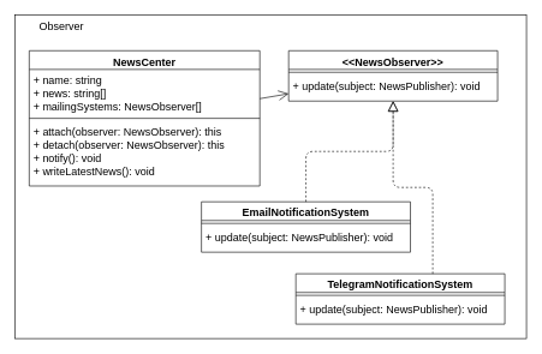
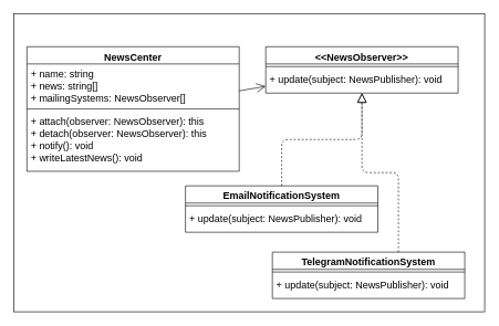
  <mxCell id="0" />
  <mxCell id="1" parent="0" />
  <mxCell id="2" value="" style="rounded=0;whiteSpace=wrap;html=1;" vertex="1" parent="1"><mxGeometry x="20" y="20" width="710" height="450" as="geometry" /></mxCell>
- <mxCell id="3" value="Observer" style="text;html=1;strokeColor=none;fillColor=none;align=center;verticalAlign=middle;whiteSpace=wrap;rounded=0;fontSize=15;" vertex="1" parent="1"><mxGeometry x="20" y="20" width="130" height="30" as="geometry" /></mxCell>
  <mxCell id="4" value="&lt;&lt;NewsObserver&gt;&gt;" style="swimlane;fontStyle=1;align=center;verticalAlign=top;childLayout=stackLayout;horizontal=1;startSize=26;horizontalStack=0;resizeParent=1;resizeParentMax=0;resizeLast=0;collapsible=1;marginBottom=0;fontSize=15;" vertex="1" parent="1"><mxGeometry x="400" y="70" width="290" height="70" as="geometry" /></mxCell>
  <mxCell id="5" value="" style="line;strokeWidth=1;fillColor=none;align=left;verticalAlign=middle;spacingTop=-1;spacingLeft=3;spacingRight=3;rotatable=0;labelPosition=right;points=[];portConstraint=eastwest;strokeColor=inherit;fontSize=15;" vertex="1" parent="4"><mxGeometry y="26" width="290" height="8" as="geometry" /></mxCell>
  <mxCell id="6" value="+ update(subject: NewsPublisher): void" style="text;strokeColor=none;fillColor=none;align=left;verticalAlign=top;spacingLeft=4;spacingRight=4;overflow=hidden;rotatable=0;points=[[0,0.5],[1,0.5]];portConstraint=eastwest;fontSize=15;" vertex="1" parent="4"><mxGeometry y="34" width="290" height="36" as="geometry" /></mxCell>
  <mxCell id="7" value="NewsCenter" style="swimlane;fontStyle=1;align=center;verticalAlign=top;childLayout=stackLayout;horizontal=1;startSize=26;horizontalStack=0;resizeParent=1;resizeParentMax=0;resizeLast=0;collapsible=1;marginBottom=0;fontSize=15;" vertex="1" parent="1"><mxGeometry x="40" y="70" width="320" height="188" as="geometry" /></mxCell>
  <mxCell id="8" value="+ name: string&#10;+ news: string[]&#10;+ mailingSystems: NewsObserver[]" style="text;strokeColor=none;fillColor=none;align=left;verticalAlign=top;spacingLeft=4;spacingRight=4;overflow=hidden;rotatable=0;points=[[0,0.5],[1,0.5]];portConstraint=eastwest;fontSize=15;" vertex="1" parent="7"><mxGeometry y="26" width="320" height="64" as="geometry" /></mxCell>
  <mxCell id="9" value="" style="line;strokeWidth=1;fillColor=none;align=left;verticalAlign=middle;spacingTop=-1;spacingLeft=3;spacingRight=3;rotatable=0;labelPosition=right;points=[];portConstraint=eastwest;strokeColor=inherit;fontSize=15;" vertex="1" parent="7"><mxGeometry y="90" width="320" height="8" as="geometry" /></mxCell>
  <mxCell id="10" value="+ attach(observer: NewsObserver): this&#10;+ detach(observer: NewsObserver): this&#10;+ notify(): void&#10;+ writeLatestNews(): void" style="text;strokeColor=none;fillColor=none;align=left;verticalAlign=top;spacingLeft=4;spacingRight=4;overflow=hidden;rotatable=0;points=[[0,0.5],[1,0.5]];portConstraint=eastwest;fontSize=15;" vertex="1" parent="7"><mxGeometry y="98" width="320" height="90" as="geometry" /></mxCell>
  <mxCell id="11" value="" style="endArrow=open;endFill=1;endSize=12;html=1;fontSize=15;" edge="1" parent="1" source="7" target="4"><mxGeometry width="160" relative="1" as="geometry"><mxPoint x="480" y="430" as="sourcePoint" /><mxPoint x="640" y="430" as="targetPoint" /></mxGeometry></mxCell>
  <mxCell id="12" value="EmailNotificationSystem&#10;" style="swimlane;fontStyle=1;align=center;verticalAlign=top;childLayout=stackLayout;horizontal=1;startSize=26;horizontalStack=0;resizeParent=1;resizeParentMax=0;resizeLast=0;collapsible=1;marginBottom=0;fontSize=15;" vertex="1" parent="1"><mxGeometry x="279" y="280" width="290" height="70" as="geometry" /></mxCell>
  <mxCell id="13" value="" style="line;strokeWidth=1;fillColor=none;align=left;verticalAlign=middle;spacingTop=-1;spacingLeft=3;spacingRight=3;rotatable=0;labelPosition=right;points=[];portConstraint=eastwest;strokeColor=inherit;fontSize=15;" vertex="1" parent="12"><mxGeometry y="26" width="290" height="8" as="geometry" /></mxCell>
  <mxCell id="14" value="+ update(subject: NewsPublisher): void" style="text;strokeColor=none;fillColor=none;align=left;verticalAlign=top;spacingLeft=4;spacingRight=4;overflow=hidden;rotatable=0;points=[[0,0.5],[1,0.5]];portConstraint=eastwest;fontSize=15;" vertex="1" parent="12"><mxGeometry y="34" width="290" height="36" as="geometry" /></mxCell>
  <mxCell id="15" value="TelegramNotificationSystem" style="swimlane;fontStyle=1;align=center;verticalAlign=top;childLayout=stackLayout;horizontal=1;startSize=26;horizontalStack=0;resizeParent=1;resizeParentMax=0;resizeLast=0;collapsible=1;marginBottom=0;fontSize=15;" vertex="1" parent="1"><mxGeometry x="410" y="380" width="290" height="70" as="geometry" /></mxCell>
  <mxCell id="16" value="" style="line;strokeWidth=1;fillColor=none;align=left;verticalAlign=middle;spacingTop=-1;spacingLeft=3;spacingRight=3;rotatable=0;labelPosition=right;points=[];portConstraint=eastwest;strokeColor=inherit;fontSize=15;" vertex="1" parent="15"><mxGeometry y="26" width="290" height="8" as="geometry" /></mxCell>
  <mxCell id="17" value="+ update(subject: NewsPublisher): void" style="text;strokeColor=none;fillColor=none;align=left;verticalAlign=top;spacingLeft=4;spacingRight=4;overflow=hidden;rotatable=0;points=[[0,0.5],[1,0.5]];portConstraint=eastwest;fontSize=15;" vertex="1" parent="15"><mxGeometry y="34" width="290" height="36" as="geometry" /></mxCell>
  <mxCell id="18" value="" style="endArrow=block;dashed=1;endFill=0;endSize=12;html=1;fontSize=15;edgeStyle=orthogonalEdgeStyle;" edge="1" parent="1" source="12" target="4"><mxGeometry width="160" relative="1" as="geometry"><mxPoint x="480" y="430" as="sourcePoint" /><mxPoint x="640" y="430" as="targetPoint" /></mxGeometry></mxCell>
  <mxCell id="19" value="" style="endArrow=block;dashed=1;endFill=0;endSize=12;html=1;fontSize=15;edgeStyle=orthogonalEdgeStyle;" edge="1" parent="1" source="15" target="4"><mxGeometry width="160" relative="1" as="geometry"><mxPoint x="480" y="430" as="sourcePoint" /><mxPoint x="640" y="430" as="targetPoint" /><Array as="points"><mxPoint x="600" y="260" /><mxPoint x="545" y="260" /></Array></mxGeometry></mxCell>
